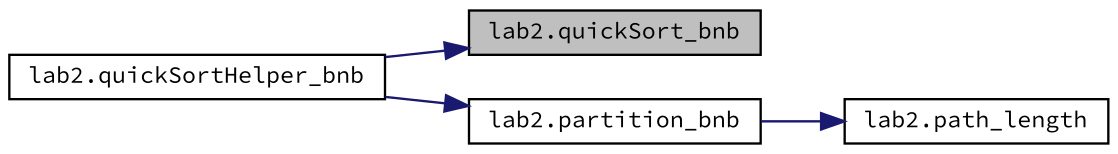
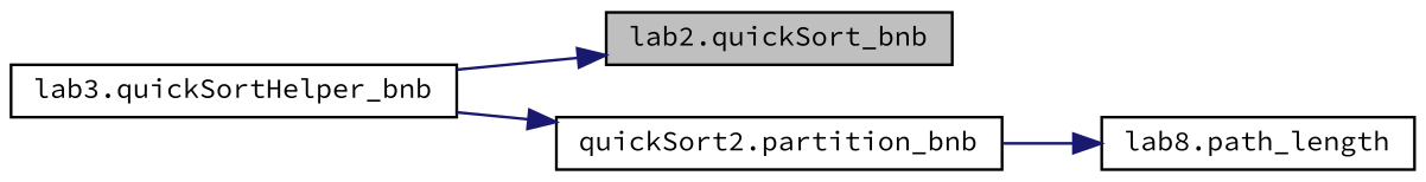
  digraph {
    fontname="Source Code Pro"
    rankdir=LR
    node [color=black fillcolor=white fontname="Source Code Pro" fontsize=10 shape=record style=filled]
    edge [color=midnightblue fontname="Source Code Pro" fontsize=10 labelfontname=Helvetica labelfontsize=10 style=solid]
    n1 [fillcolor=grey75 fontcolor=black height=0.2 label="lab2.quickSort_bnb" width=0.4]
-   n2 [height=0.2 label="lab2.quickSortHelper_bnb" width=0.4]
-   n3 [height=0.2 label="lab2.partition_bnb" width=0.4]
-   n4 [height=0.2 label="lab2.path_length" width=0.4]
+   n2 [height=0.2 label="lab3.quickSortHelper_bnb" width=0.4]
+   n3 [height=0.2 label="quickSort2.partition_bnb" width=0.4]
+   n4 [height=0.2 label="lab8.path_length" width=0.4]
    n2 -> n1
    n2 -> n3
    n3 -> n4
  }
